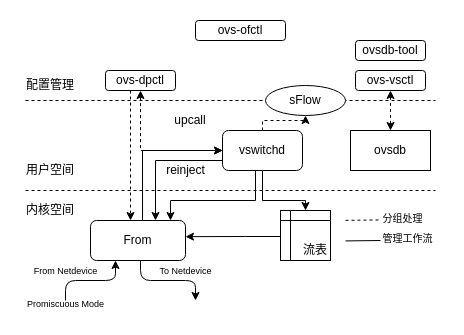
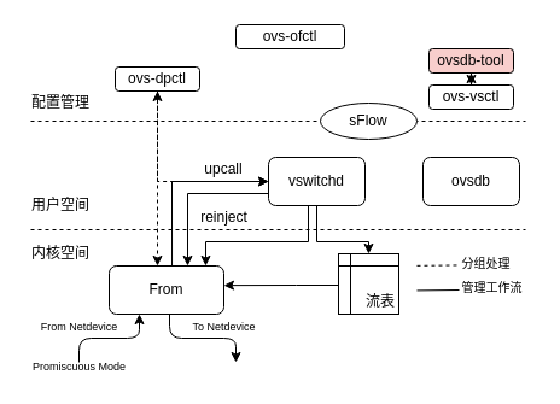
  <mxCell id="0" />
  <mxCell id="1" parent="0" />
  <mxCell id="2" value="" style="endArrow=none;dashed=1;html=1;" edge="1" parent="1"><mxGeometry width="50" height="50" relative="1" as="geometry"><mxPoint x="25" y="100" as="sourcePoint" /><mxPoint x="435" y="100" as="targetPoint" /></mxGeometry></mxCell>
  <mxCell id="3" style="edgeStyle=orthogonalEdgeStyle;rounded=0;orthogonalLoop=1;jettySize=auto;html=1;startArrow=none;startFill=0;dashed=1;" edge="1" parent="1" source="4" target="21"><mxGeometry relative="1" as="geometry"><Array as="points"><mxPoint x="130" y="190" /><mxPoint x="130" y="190" /></Array></mxGeometry></mxCell>
- <mxCell id="4" value="ovs-dpctl" style="rounded=1;whiteSpace=wrap;html=1;" vertex="1" parent="1"><mxGeometry x="105" y="70" width="70" height="20" as="geometry" /></mxCell>
+ <mxCell id="4" value="ovs-dpctl" style="rounded=1;whiteSpace=wrap;html=1;" vertex="1" parent="1"><mxGeometry x="95" y="55" width="70" height="20" as="geometry" /></mxCell>
  <mxCell id="5" value="sFlow" style="ellipse;whiteSpace=wrap;html=1;" vertex="1" parent="1"><mxGeometry x="265" y="85" width="80" height="30" as="geometry" /></mxCell>
- <mxCell id="6" value="" style="edgeStyle=orthogonalEdgeStyle;rounded=0;orthogonalLoop=1;jettySize=auto;html=1;dashed=1;startArrow=classic;startFill=1;" edge="1" parent="1" source="7" target="20"><mxGeometry relative="1" as="geometry" /></mxCell>
+ <mxCell id="6" value="" style="edgeStyle=orthogonalEdgeStyle;rounded=0;orthogonalLoop=1;jettySize=auto;html=1;dashed=1;startArrow=classic;startFill=1;" edge="1" parent="1" source="7" target="8"><mxGeometry relative="1" as="geometry" /></mxCell>
  <mxCell id="7" value="ovs-vsctl" style="rounded=1;whiteSpace=wrap;html=1;" vertex="1" parent="1"><mxGeometry x="355" y="70" width="70" height="20" as="geometry" /></mxCell>
- <mxCell id="8" value="ovsdb-tool" style="rounded=1;whiteSpace=wrap;html=1;" vertex="1" parent="1"><mxGeometry x="355" y="40" width="70" height="20" as="geometry" /></mxCell>
+ <mxCell id="8" value="ovsdb-tool" style="rounded=1;whiteSpace=wrap;html=1;fillColor=#f8cecc;" vertex="1" parent="1"><mxGeometry x="355" y="40" width="70" height="20" as="geometry" /></mxCell>
  <mxCell id="9" value="配置管理" style="text;html=1;strokeColor=none;fillColor=none;align=center;verticalAlign=middle;whiteSpace=wrap;rounded=0;" vertex="1" parent="1"><mxGeometry x="25" y="75" width="50" height="20" as="geometry" /></mxCell>
  <mxCell id="10" value="用户空间" style="text;html=1;strokeColor=none;fillColor=none;align=center;verticalAlign=middle;whiteSpace=wrap;rounded=0;" vertex="1" parent="1"><mxGeometry x="25" y="160" width="50" height="20" as="geometry" /></mxCell>
  <mxCell id="11" value="内核空间" style="text;html=1;strokeColor=none;fillColor=none;align=center;verticalAlign=middle;whiteSpace=wrap;rounded=0;" vertex="1" parent="1"><mxGeometry x="25" y="200" width="50" height="20" as="geometry" /></mxCell>
  <mxCell id="12" value="" style="endArrow=none;dashed=1;html=1;" edge="1" parent="1"><mxGeometry width="50" height="50" relative="1" as="geometry"><mxPoint x="25" y="190" as="sourcePoint" /><mxPoint x="435" y="190" as="targetPoint" /></mxGeometry></mxCell>
  <mxCell id="13" value="" style="edgeStyle=orthogonalEdgeStyle;rounded=0;orthogonalLoop=1;jettySize=auto;html=1;startArrow=classic;startFill=1;dashed=1;" edge="1" parent="1" source="19" target="4"><mxGeometry relative="1" as="geometry" /></mxCell>
- <mxCell id="14" style="edgeStyle=orthogonalEdgeStyle;rounded=0;orthogonalLoop=1;jettySize=auto;html=1;exitX=0.5;exitY=0;exitDx=0;exitDy=0;entryX=0.5;entryY=1;entryDx=0;entryDy=0;dashed=1;startArrow=none;startFill=0;" edge="1" parent="1" source="19" target="5"><mxGeometry relative="1" as="geometry"><Array as="points"><mxPoint x="262" y="120" /><mxPoint x="305" y="120" /></Array></mxGeometry></mxCell>
  <mxCell id="15" style="edgeStyle=orthogonalEdgeStyle;rounded=0;orthogonalLoop=1;jettySize=auto;html=1;entryX=0.688;entryY=0;entryDx=0;entryDy=0;entryPerimeter=0;startArrow=classic;startFill=1;endArrow=none;endFill=0;exitX=0;exitY=0.5;exitDx=0;exitDy=0;" edge="1" parent="1" source="19"><mxGeometry relative="1" as="geometry"><mxPoint x="219" y="150.029" as="sourcePoint" /><mxPoint x="142.04" y="220" as="targetPoint" /><Array as="points"><mxPoint x="142" y="150" /></Array></mxGeometry></mxCell>
  <mxCell id="16" style="edgeStyle=orthogonalEdgeStyle;rounded=0;orthogonalLoop=1;jettySize=auto;html=1;exitX=0;exitY=0.75;exitDx=0;exitDy=0;startArrow=none;startFill=0;endArrow=classic;endFill=1;" edge="1" parent="1" source="19" target="21"><mxGeometry relative="1" as="geometry"><mxPoint x="155" y="320" as="targetPoint" /><Array as="points"><mxPoint x="155" y="160" /></Array></mxGeometry></mxCell>
  <mxCell id="17" style="edgeStyle=orthogonalEdgeStyle;rounded=0;orthogonalLoop=1;jettySize=auto;html=1;entryX=0.5;entryY=0;entryDx=0;entryDy=0;startArrow=none;startFill=0;endArrow=classic;endFill=1;" edge="1" parent="1" source="19" target="23"><mxGeometry relative="1" as="geometry"><Array as="points"><mxPoint x="262" y="200" /><mxPoint x="305" y="200" /></Array></mxGeometry></mxCell>
  <mxCell id="18" style="edgeStyle=orthogonalEdgeStyle;rounded=0;orthogonalLoop=1;jettySize=auto;html=1;startArrow=none;startFill=0;endArrow=classic;endFill=1;entryX=0.842;entryY=0;entryDx=0;entryDy=0;entryPerimeter=0;" edge="1" parent="1" source="19" target="21"><mxGeometry relative="1" as="geometry"><mxPoint x="215" y="210" as="targetPoint" /><Array as="points"><mxPoint x="255" y="200" /><mxPoint x="170" y="200" /></Array></mxGeometry></mxCell>
  <mxCell id="19" value="vswitchd" style="rounded=1;whiteSpace=wrap;html=1;" vertex="1" parent="1"><mxGeometry x="222" y="130" width="80" height="40" as="geometry" /></mxCell>
- <mxCell id="20" value="ovsdb" style="whiteSpace=wrap;html=1;rounded=0;" vertex="1" parent="1"><mxGeometry x="350" y="130" width="80" height="40" as="geometry" /></mxCell>
+ <mxCell id="20" value="ovsdb" style="rounded=1;whiteSpace=wrap;html=1;" vertex="1" parent="1"><mxGeometry x="350" y="130" width="80" height="40" as="geometry" /></mxCell>
  <mxCell id="21" value="From" style="rounded=1;whiteSpace=wrap;html=1;" vertex="1" parent="1"><mxGeometry x="90" y="220" width="95" height="40" as="geometry" /></mxCell>
  <mxCell id="22" style="edgeStyle=orthogonalEdgeStyle;rounded=0;orthogonalLoop=1;jettySize=auto;html=1;entryX=1;entryY=0.404;entryDx=0;entryDy=0;entryPerimeter=0;startArrow=none;startFill=0;endArrow=classic;endFill=1;" edge="1" parent="1" source="23" target="21"><mxGeometry relative="1" as="geometry"><Array as="points"><mxPoint x="245" y="236" /><mxPoint x="245" y="236" /></Array></mxGeometry></mxCell>
  <mxCell id="23" value="" style="shape=internalStorage;whiteSpace=wrap;html=1;backgroundOutline=1;dx=10;dy=10;" vertex="1" parent="1"><mxGeometry x="280" y="210" width="50" height="50" as="geometry" /></mxCell>
  <mxCell id="24" value="流表" style="text;html=1;strokeColor=none;fillColor=none;align=center;verticalAlign=middle;whiteSpace=wrap;rounded=0;" vertex="1" parent="1"><mxGeometry x="295" y="240" width="40" height="20" as="geometry" /></mxCell>
- <mxCell id="25" value="upcall" style="text;html=1;strokeColor=none;fillColor=none;align=center;verticalAlign=middle;whiteSpace=wrap;rounded=0;" vertex="1" parent="1"><mxGeometry x="170" y="110" width="40" height="20" as="geometry" /></mxCell>
- <mxCell id="26" value="reinject" style="text;html=1;align=center;verticalAlign=middle;resizable=0;points=[];autosize=1;" vertex="1" parent="1"><mxGeometry x="160" y="160" width="50" height="20" as="geometry" /></mxCell>
+ <mxCell id="25" value="upcall" style="text;html=1;strokeColor=none;fillColor=none;align=center;verticalAlign=middle;whiteSpace=wrap;rounded=0;" vertex="1" parent="1"><mxGeometry x="165" y="130" width="40" height="20" as="geometry" /></mxCell>
+ <mxCell id="26" value="reinject" style="text;html=1;align=center;verticalAlign=middle;resizable=0;points=[];autosize=1;" vertex="1" parent="1"><mxGeometry x="160" y="170" width="50" height="20" as="geometry" /></mxCell>
  <mxCell id="27" value="" style="endArrow=classic;html=1;" edge="1" parent="1"><mxGeometry width="50" height="50" relative="1" as="geometry"><mxPoint x="65" y="300" as="sourcePoint" /><mxPoint x="115" y="260" as="targetPoint" /><Array as="points"><mxPoint x="65" y="280" /><mxPoint x="115" y="280" /></Array></mxGeometry></mxCell>
  <mxCell id="28" value="" style="endArrow=none;html=1;startArrow=classic;startFill=1;endFill=0;" edge="1" parent="1"><mxGeometry width="50" height="50" relative="1" as="geometry"><mxPoint x="195" y="300" as="sourcePoint" /><mxPoint x="140" y="260" as="targetPoint" /><Array as="points"><mxPoint x="195" y="280" /><mxPoint x="140" y="280" /></Array></mxGeometry></mxCell>
  <mxCell id="29" value="" style="endArrow=none;dashed=1;html=1;" edge="1" parent="1"><mxGeometry width="50" height="50" relative="1" as="geometry"><mxPoint x="345" y="219.86" as="sourcePoint" /><mxPoint x="380" y="219.43" as="targetPoint" /></mxGeometry></mxCell>
  <mxCell id="30" value="" style="endArrow=none;html=1;" edge="1" parent="1"><mxGeometry width="50" height="50" relative="1" as="geometry"><mxPoint x="345" y="240.43" as="sourcePoint" /><mxPoint x="380" y="240" as="targetPoint" /></mxGeometry></mxCell>
  <mxCell id="31" value="&lt;font style=&quot;font-size: 10px&quot;&gt;分组处理&lt;/font&gt;" style="text;html=1;align=center;verticalAlign=middle;resizable=0;points=[];autosize=1;" vertex="1" parent="1"><mxGeometry x="372" y="208" width="60" height="20" as="geometry" /></mxCell>
  <mxCell id="32" value="&lt;font style=&quot;font-size: 10px&quot;&gt;管理工作流&lt;/font&gt;" style="text;html=1;align=center;verticalAlign=middle;resizable=0;points=[];autosize=1;" vertex="1" parent="1"><mxGeometry x="372" y="228" width="70" height="20" as="geometry" /></mxCell>
  <mxCell id="33" value="&lt;font style=&quot;font-size: 9px&quot;&gt;From Netdevice&lt;/font&gt;" style="text;html=1;align=center;verticalAlign=middle;resizable=0;points=[];autosize=1;" vertex="1" parent="1"><mxGeometry x="25" y="260" width="80" height="20" as="geometry" /></mxCell>
  <mxCell id="34" value="&lt;font style=&quot;font-size: 9px&quot;&gt;Promiscuous Mode&lt;/font&gt;" style="text;html=1;align=center;verticalAlign=middle;resizable=0;points=[];autosize=1;" vertex="1" parent="1"><mxGeometry x="20" y="293" width="90" height="20" as="geometry" /></mxCell>
  <mxCell id="35" value="&lt;font style=&quot;font-size: 9px&quot;&gt;To Netdevice&lt;/font&gt;" style="text;html=1;align=center;verticalAlign=middle;resizable=0;points=[];autosize=1;" vertex="1" parent="1"><mxGeometry x="150" y="260" width="70" height="20" as="geometry" /></mxCell>
  <mxCell id="36" value="ovs-ofctl" style="rounded=1;whiteSpace=wrap;html=1;" vertex="1" parent="1"><mxGeometry x="195" y="20" width="90" height="20" as="geometry" /></mxCell>
